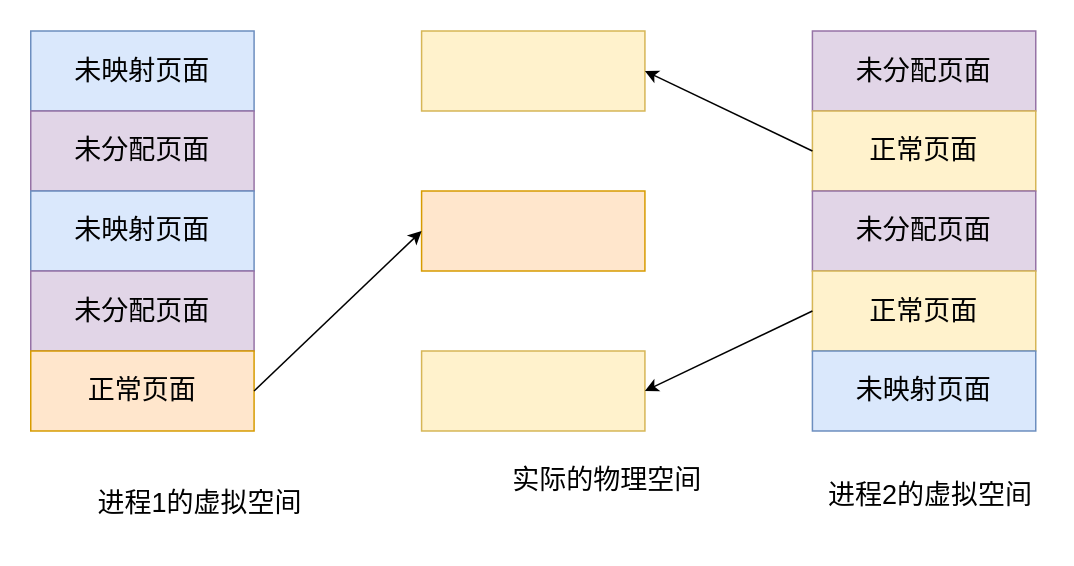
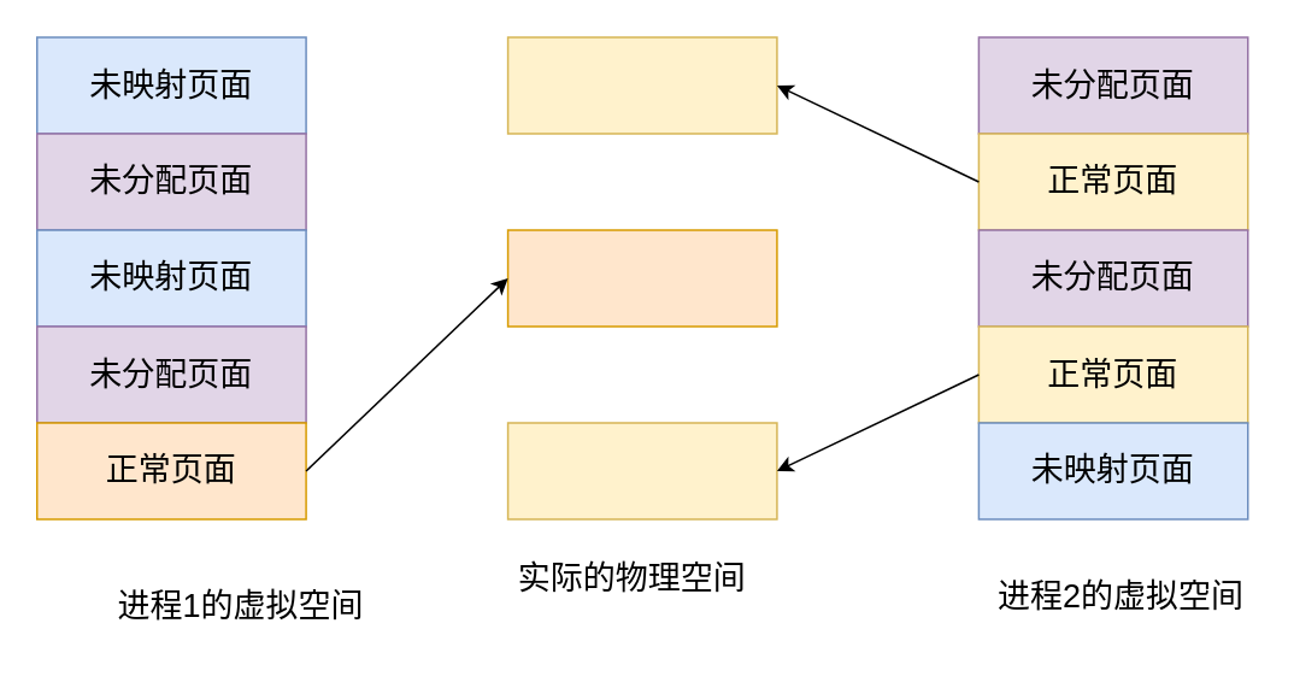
  <mxCell id="0" />
  <mxCell id="1" parent="0" />
  <mxCell id="2" value="未映射页面" style="rounded=0;whiteSpace=wrap;html=1;fillColor=#dae8fc;strokeColor=#6c8ebf;fontSize=18;" vertex="1" parent="1"><mxGeometry x="20" y="20" width="148.889" height="53.333" as="geometry" /></mxCell>
  <mxCell id="3" value="未分配页面" style="rounded=0;whiteSpace=wrap;html=1;fillColor=#e1d5e7;strokeColor=#9673a6;fontSize=18;" vertex="1" parent="1"><mxGeometry x="20" y="73.333" width="148.889" height="53.333" as="geometry" /></mxCell>
  <mxCell id="4" value="未映射页面" style="rounded=0;whiteSpace=wrap;html=1;fillColor=#dae8fc;strokeColor=#6c8ebf;fontSize=18;" vertex="1" parent="1"><mxGeometry x="20" y="126.667" width="148.889" height="53.333" as="geometry" /></mxCell>
  <mxCell id="5" value="未分配页面" style="rounded=0;whiteSpace=wrap;html=1;fillColor=#e1d5e7;strokeColor=#9673a6;fontSize=18;" vertex="1" parent="1"><mxGeometry x="20" y="180" width="148.889" height="53.333" as="geometry" /></mxCell>
  <mxCell id="6" value="正常页面" style="rounded=0;whiteSpace=wrap;html=1;fillColor=#ffe6cc;strokeColor=#d79b00;fontSize=18;" vertex="1" parent="1"><mxGeometry x="20" y="233.333" width="148.889" height="53.333" as="geometry" /></mxCell>
  <mxCell id="7" value="" style="rounded=0;whiteSpace=wrap;html=1;fillColor=#fff2cc;strokeColor=#d6b656;fontSize=18;" vertex="1" parent="1"><mxGeometry x="280.556" y="20" width="148.889" height="53.333" as="geometry" /></mxCell>
  <mxCell id="8" value="" style="rounded=0;whiteSpace=wrap;html=1;fillColor=#ffe6cc;strokeColor=#d79b00;fontSize=18;" vertex="1" parent="1"><mxGeometry x="280.556" y="126.667" width="148.889" height="53.333" as="geometry" /></mxCell>
  <mxCell id="9" value="" style="rounded=0;whiteSpace=wrap;html=1;fillColor=#fff2cc;strokeColor=#d6b656;fontSize=18;" vertex="1" parent="1"><mxGeometry x="280.556" y="233.333" width="148.889" height="53.333" as="geometry" /></mxCell>
  <mxCell id="10" value="未分配页面" style="rounded=0;whiteSpace=wrap;html=1;fillColor=#e1d5e7;strokeColor=#9673a6;fontSize=18;" vertex="1" parent="1"><mxGeometry x="541.111" y="20" width="148.889" height="53.333" as="geometry" /></mxCell>
  <mxCell id="11" value="正常页面" style="rounded=0;whiteSpace=wrap;html=1;fillColor=#fff2cc;strokeColor=#d6b656;fontSize=18;" vertex="1" parent="1"><mxGeometry x="541.111" y="73.333" width="148.889" height="53.333" as="geometry" /></mxCell>
  <mxCell id="12" value="未分配页面" style="rounded=0;whiteSpace=wrap;html=1;fillColor=#e1d5e7;strokeColor=#9673a6;fontSize=18;" vertex="1" parent="1"><mxGeometry x="541.111" y="126.667" width="148.889" height="53.333" as="geometry" /></mxCell>
  <mxCell id="13" value="正常页面" style="rounded=0;whiteSpace=wrap;html=1;fillColor=#fff2cc;strokeColor=#d6b656;fontSize=18;" vertex="1" parent="1"><mxGeometry x="541.111" y="180" width="148.889" height="53.333" as="geometry" /></mxCell>
  <mxCell id="14" value="未映射页面" style="rounded=0;whiteSpace=wrap;html=1;fillColor=#dae8fc;strokeColor=#6c8ebf;fontSize=18;" vertex="1" parent="1"><mxGeometry x="541.111" y="233.333" width="148.889" height="53.333" as="geometry" /></mxCell>
  <mxCell id="15" value="进程1的虚拟空间" style="text;html=1;strokeColor=none;fillColor=none;align=center;verticalAlign=middle;whiteSpace=wrap;rounded=0;fontSize=18;" vertex="1" parent="1"><mxGeometry x="60" y="315" width="146.48" height="40" as="geometry" /></mxCell>
  <mxCell id="16" value="进程2的虚拟空间" style="text;html=1;strokeColor=none;fillColor=none;align=center;verticalAlign=middle;whiteSpace=wrap;rounded=0;fontSize=18;" vertex="1" parent="1"><mxGeometry x="547.32" y="310" width="146.48" height="40" as="geometry" /></mxCell>
- <mxCell id="17" value="实际的物理空间" style="text;html=1;strokeColor=none;fillColor=none;align=center;verticalAlign=middle;whiteSpace=wrap;rounded=0;fontSize=18;" vertex="1" parent="1"><mxGeometry x="335.56" y="300" width="137.04" height="40" as="geometry" /></mxCell>
+ <mxCell id="17" value="实际的物理空间" style="text;html=1;strokeColor=none;fillColor=none;align=center;verticalAlign=middle;whiteSpace=wrap;rounded=0;fontSize=18;" vertex="1" parent="1"><mxGeometry x="280.56" y="300" width="137.04" height="40" as="geometry" /></mxCell>
  <mxCell id="18" value="" style="endArrow=classic;html=1;rounded=0;exitX=0;exitY=0.5;exitDx=0;exitDy=0;exitPerimeter=0;entryX=1;entryY=0.5;entryDx=0;entryDy=0;fontSize=18;" edge="1" parent="1" source="11" target="7"><mxGeometry width="50" height="50" relative="1" as="geometry"><mxPoint x="355" y="73.333" as="sourcePoint" /><mxPoint x="417.037" y="6.667" as="targetPoint" /></mxGeometry></mxCell>
  <mxCell id="19" value="" style="endArrow=classic;html=1;rounded=0;exitX=0;exitY=0.5;exitDx=0;exitDy=0;entryX=1;entryY=0.5;entryDx=0;entryDy=0;fontSize=18;" edge="1" parent="1" source="13" target="9"><mxGeometry width="50" height="50" relative="1" as="geometry"><mxPoint x="355" y="73.333" as="sourcePoint" /><mxPoint x="417.037" y="6.667" as="targetPoint" /></mxGeometry></mxCell>
  <mxCell id="20" value="" style="endArrow=classic;html=1;rounded=0;exitX=1;exitY=0.5;exitDx=0;exitDy=0;entryX=0;entryY=0.5;entryDx=0;entryDy=0;fontSize=18;" edge="1" parent="1" source="6" target="8"><mxGeometry width="50" height="50" relative="1" as="geometry"><mxPoint x="355" y="73.333" as="sourcePoint" /><mxPoint x="417.037" y="6.667" as="targetPoint" /></mxGeometry></mxCell>
